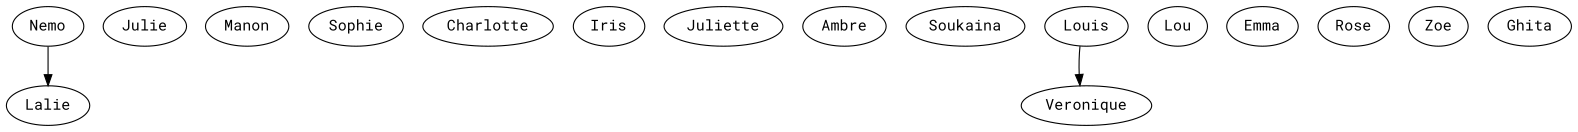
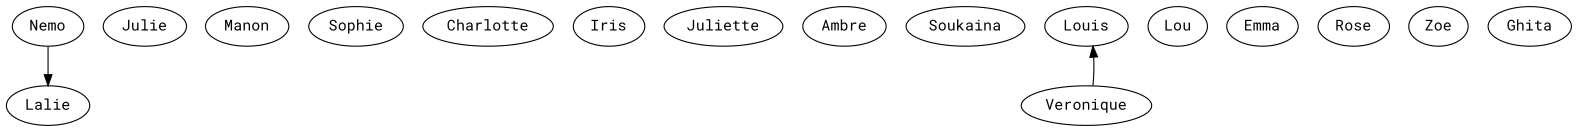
  strict digraph {
    fontname="Roboto Mono"
    node [fontname="Roboto Mono"]
    edge [fontname="Roboto Mono"]
    Nemo
    Lalie
    Julie
    Manon
    Sophie
    Charlotte
    Iris
    Juliette
    Ambre
    Soukaina
    Louis
    Veronique
    Lou
    Emma
    Rose
    Zoe
    Ghita
    Nemo -> Lalie
-   Louis -> Veronique
+   Veronique -> Louis
  }
